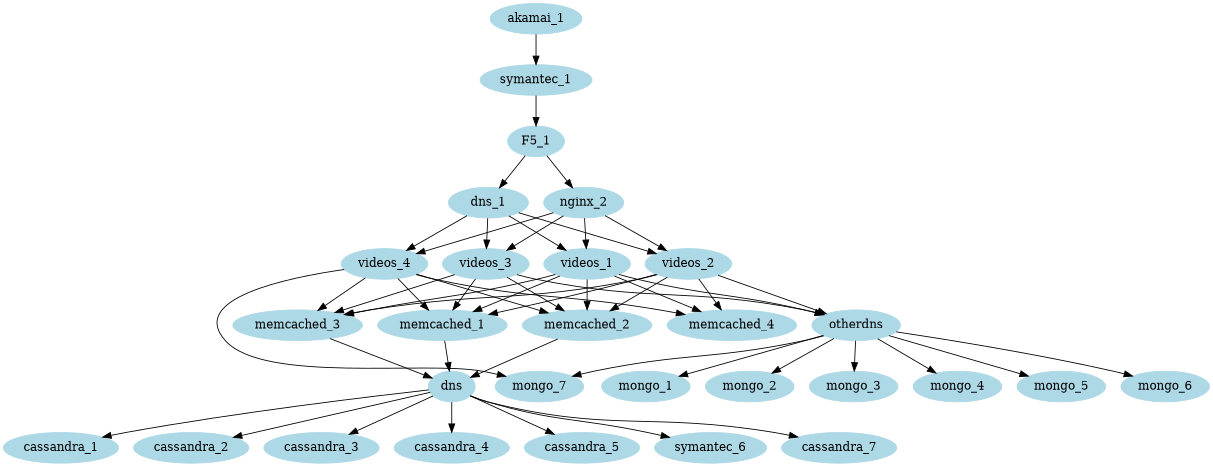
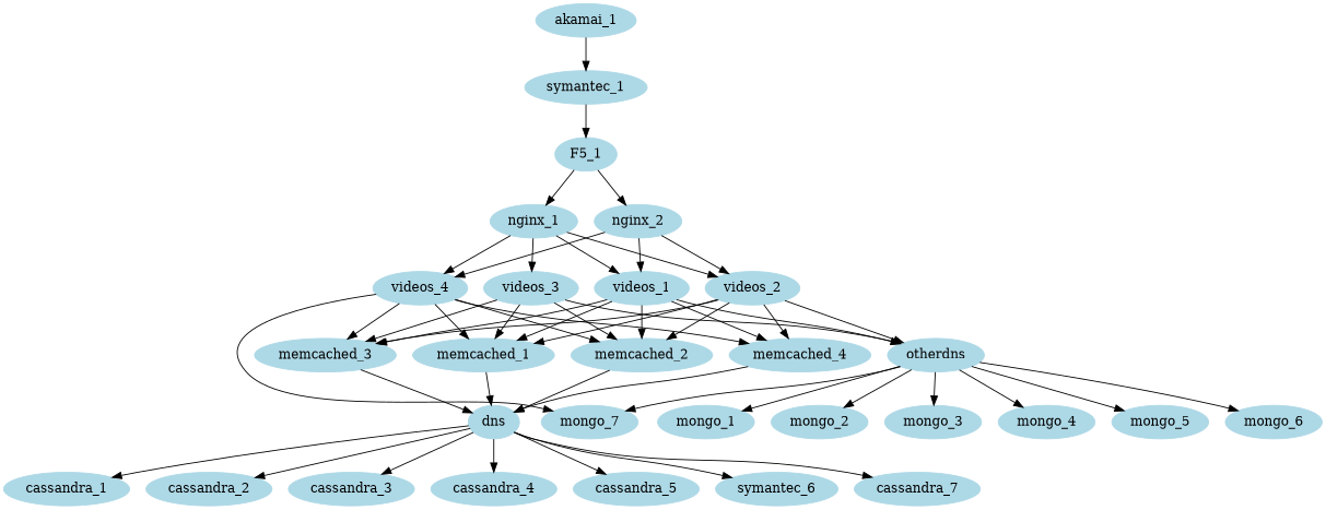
  digraph {
    color=blue
    style=filled
    node [color=lightblue style=filled]
    akamai_1
    symantec_1
    F5_1
-   nginx_1 [label=dns_1]
+   nginx_1
    nginx_2
    videos_1
    videos_2
    videos_3
    videos_4
    memcached_1
    memcached_2
    memcached_3
    memcached_4
    otherdns
    mongo_7
    dns
    mongo_1
    mongo_2
    mongo_3
    mongo_4
    mongo_5
    mongo_6
    cassandra_1
    cassandra_2
    cassandra_3
    cassandra_4
    cassandra_5
    n28 [label=symantec_6]
    cassandra_7
    akamai_1 -> symantec_1
    symantec_1 -> F5_1
    F5_1 -> nginx_1
    F5_1 -> nginx_2
    nginx_1 -> videos_1
    nginx_1 -> videos_2
    nginx_1 -> videos_3
    nginx_1 -> videos_4
    nginx_2 -> videos_1
    nginx_2 -> videos_2
-   nginx_2 -> videos_3
    nginx_2 -> videos_4
    videos_1 -> memcached_1
    videos_1 -> memcached_2
    videos_1 -> memcached_3
    videos_1 -> memcached_4
    videos_1 -> otherdns
    videos_2 -> memcached_1
    videos_2 -> memcached_2
    videos_2 -> memcached_3
    videos_2 -> memcached_4
    videos_2 -> otherdns
    videos_3 -> memcached_1
    videos_3 -> memcached_2
    videos_3 -> memcached_3
    videos_3 -> otherdns
    videos_4 -> memcached_1
    videos_4 -> memcached_2
    videos_4 -> memcached_3
    videos_4 -> memcached_4
    videos_4 -> mongo_7
    memcached_1 -> dns
    memcached_2 -> dns
    memcached_3 -> dns
+   memcached_4 -> dns
    otherdns -> mongo_7
    otherdns -> mongo_1
    otherdns -> mongo_2
    otherdns -> mongo_3
    otherdns -> mongo_4
    otherdns -> mongo_5
    otherdns -> mongo_6
    dns -> cassandra_1
    dns -> cassandra_2
    dns -> cassandra_3
    dns -> cassandra_4
    dns -> cassandra_5
    dns -> n28
    dns -> cassandra_7
  }
